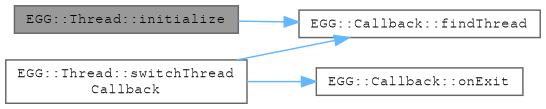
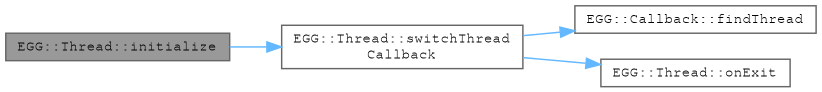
  digraph {
    rankdir=LR
    node [color=grey40 fillcolor=white fontname=FreeMono fontsize=10 shape=box style=filled]
    edge [color=steelblue1 fontname=FreeMono fontsize=10 labelfontname=FreeMono labelfontsize=10 style=solid]
    n1 [color=gray40 fillcolor=grey60 fontcolor=black height=0.2 label="EGG::Thread::initialize" width=0.4]
    n2 [height=0.2 label="EGG::Thread::switchThread\lCallback" width=0.4]
    n3 [height=0.2 label="EGG::Callback::findThread" width=0.4]
-   n4 [height=0.2 label="EGG::Callback::onExit" width=0.4]
-   n1 -> n3
+   n4 [height=0.2 label="EGG::Thread::onExit" width=0.4]
+   n1 -> n2
    n2 -> n3
    n2 -> n4
  }
